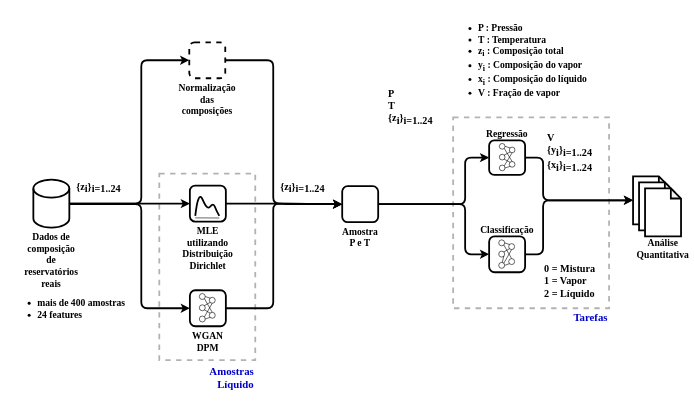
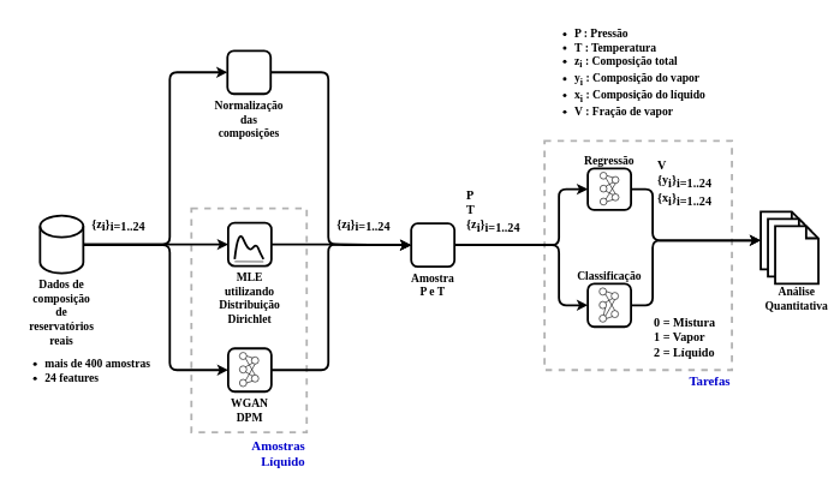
  <mxCell id="0" />
  <mxCell id="1" parent="0" />
  <mxCell id="2" value="" style="rounded=0;whiteSpace=wrap;html=1;fontColor=default;labelBackgroundColor=none;fillColor=none;strokeWidth=3;labelPosition=center;verticalLabelPosition=top;align=left;verticalAlign=bottom;spacingBottom=3;spacingTop=0;horizontal=1;spacingRight=0;spacingLeft=0;fontStyle=1;fontFamily=Trebuchet MS;shadow=0;fontSize=16;spacing=0;opacity=30;textOpacity=10;dashed=1;" parent="1" vertex="1"><mxGeometry x="755" y="195.1" width="260" height="318.4" as="geometry" /></mxCell>
  <mxCell id="3" value="" style="rounded=0;whiteSpace=wrap;html=1;fontColor=default;labelBackgroundColor=none;fillColor=none;strokeWidth=3;labelPosition=center;verticalLabelPosition=top;align=left;verticalAlign=bottom;spacingBottom=3;spacingTop=0;horizontal=1;spacingRight=0;spacingLeft=0;fontStyle=1;fontFamily=Trebuchet MS;shadow=0;fontSize=16;spacing=0;opacity=30;textOpacity=10;dashed=1;" parent="1" vertex="1"><mxGeometry x="265" y="289" width="160" height="311" as="geometry" /></mxCell>
  <mxCell id="4" style="edgeStyle=orthogonalEdgeStyle;rounded=1;orthogonalLoop=1;jettySize=auto;html=1;exitX=1;exitY=0.5;exitDx=0;exitDy=0;exitPerimeter=0;entryX=0;entryY=0.5;entryDx=0;entryDy=0;shadow=0;curved=0;fontFamily=Trebuchet MS;strokeWidth=3;" parent="1" source="7" target="9" edge="1"><mxGeometry relative="1" as="geometry"><Array as="points"><mxPoint x="235" y="339" /><mxPoint x="235" y="100" /></Array></mxGeometry></mxCell>
  <mxCell id="5" style="edgeStyle=orthogonalEdgeStyle;rounded=1;orthogonalLoop=1;jettySize=auto;html=1;exitX=1;exitY=0.5;exitDx=0;exitDy=0;exitPerimeter=0;entryX=0;entryY=0.5;entryDx=0;entryDy=0;shadow=0;curved=0;fontFamily=Trebuchet MS;strokeWidth=3;" parent="1" source="7" target="11" edge="1"><mxGeometry relative="1" as="geometry"><mxPoint x="267" y="409" as="targetPoint" /><Array as="points"><mxPoint x="225" y="339" /><mxPoint x="225" y="339" /></Array></mxGeometry></mxCell>
  <mxCell id="6" style="edgeStyle=orthogonalEdgeStyle;rounded=1;orthogonalLoop=1;jettySize=auto;html=1;exitX=1;exitY=0.5;exitDx=0;exitDy=0;exitPerimeter=0;entryX=0;entryY=0.5;entryDx=0;entryDy=0;shadow=0;curved=0;fontFamily=Trebuchet MS;strokeWidth=3;" parent="1" source="7" target="13" edge="1"><mxGeometry relative="1" as="geometry"><Array as="points"><mxPoint x="235" y="340" /><mxPoint x="235" y="514" /></Array></mxGeometry></mxCell>
  <mxCell id="7" value="&lt;font face=&quot;Trebuchet MS&quot; style=&quot;font-size: 16px;&quot;&gt;&lt;span style=&quot;font-size: 16px;&quot;&gt;Dados&lt;/span&gt; de composição de reservatórios reais&lt;/font&gt;" style="shape=cylinder3;whiteSpace=wrap;html=1;boundedLbl=1;backgroundOutline=1;size=15;labelPosition=center;verticalLabelPosition=bottom;align=center;verticalAlign=top;fontFamily=Trebuchet MS;shadow=0;fontSize=16;fontStyle=1;strokeWidth=3;" parent="1" vertex="1"><mxGeometry x="55" y="299" width="60" height="80" as="geometry" /></mxCell>
  <mxCell id="8" style="edgeStyle=orthogonalEdgeStyle;rounded=1;orthogonalLoop=1;jettySize=auto;html=1;exitX=1;exitY=0.5;exitDx=0;exitDy=0;entryX=0;entryY=0.5;entryDx=0;entryDy=0;curved=0;fontFamily=Trebuchet MS;shadow=0;strokeWidth=3;" parent="1" source="9" target="19" edge="1"><mxGeometry relative="1" as="geometry"><Array as="points"><mxPoint x="455" y="100" /><mxPoint x="455" y="339" /></Array></mxGeometry></mxCell>
- <mxCell id="9" value="Normalização das composições&lt;div&gt;&lt;br&gt;&lt;/div&gt;" style="rounded=1;whiteSpace=wrap;html=1;labelPosition=center;verticalLabelPosition=bottom;align=center;verticalAlign=top;fontFamily=Trebuchet MS;shadow=0;fontSize=16;fontStyle=1;strokeWidth=3;dashed=1;" parent="1" vertex="1"><mxGeometry x="315" y="70" width="60" height="60" as="geometry" /></mxCell>
+ <mxCell id="9" value="Normalização das composições&lt;div&gt;&lt;br&gt;&lt;/div&gt;" style="rounded=1;whiteSpace=wrap;html=1;labelPosition=center;verticalLabelPosition=bottom;align=center;verticalAlign=top;fontFamily=Trebuchet MS;shadow=0;fontSize=16;fontStyle=1;strokeWidth=3;" parent="1" vertex="1"><mxGeometry x="315" y="70" width="60" height="60" as="geometry" /></mxCell>
  <mxCell id="10" style="edgeStyle=orthogonalEdgeStyle;rounded=1;orthogonalLoop=1;jettySize=auto;html=1;exitX=1;exitY=0.5;exitDx=0;exitDy=0;curved=0;fontFamily=Trebuchet MS;shadow=0;strokeWidth=3;" parent="1" source="11" target="19" edge="1"><mxGeometry relative="1" as="geometry" /></mxCell>
  <mxCell id="11" value="MLE utilizando Distribuição Dirichlet" style="rounded=1;whiteSpace=wrap;html=1;labelPosition=center;verticalLabelPosition=bottom;align=center;verticalAlign=top;fontFamily=Trebuchet MS;shadow=0;fontSize=16;fontStyle=1;strokeWidth=3;" parent="1" vertex="1"><mxGeometry x="316" y="309" width="60" height="60" as="geometry" /></mxCell>
  <mxCell id="12" style="edgeStyle=orthogonalEdgeStyle;rounded=1;orthogonalLoop=1;jettySize=auto;html=1;exitX=1;exitY=0.5;exitDx=0;exitDy=0;entryX=0;entryY=0.5;entryDx=0;entryDy=0;curved=0;fontFamily=Trebuchet MS;shadow=0;strokeWidth=3;" parent="1" source="13" target="19" edge="1"><mxGeometry relative="1" as="geometry"><Array as="points"><mxPoint x="455" y="514" /><mxPoint x="455" y="339" /></Array></mxGeometry></mxCell>
  <mxCell id="13" value="WGAN&lt;br style=&quot;font-size: 16px;&quot;&gt;DPM" style="rounded=1;whiteSpace=wrap;html=1;labelPosition=center;verticalLabelPosition=bottom;align=center;verticalAlign=top;fontFamily=Trebuchet MS;shadow=0;fontSize=16;fontStyle=1;strokeWidth=3;" parent="1" vertex="1"><mxGeometry x="316" y="483.5" width="60" height="60" as="geometry" /></mxCell>
  <mxCell id="14" value="&lt;ul&gt;&lt;li&gt;mais de 400 amostras&lt;/li&gt;&lt;li&gt;24 features&lt;/li&gt;&lt;/ul&gt;" style="text;html=1;align=left;verticalAlign=middle;whiteSpace=wrap;rounded=0;fontFamily=Trebuchet MS;shadow=0;fontSize=16;fontStyle=1" parent="1" vertex="1"><mxGeometry x="20" y="488.5" width="220" height="50" as="geometry" /></mxCell>
  <mxCell id="15" value="Classificação" style="rounded=1;whiteSpace=wrap;html=1;labelPosition=center;verticalLabelPosition=top;align=center;verticalAlign=bottom;fontFamily=Trebuchet MS;shadow=0;fontSize=16;fontStyle=1;strokeWidth=3;" parent="1" vertex="1"><mxGeometry x="815" y="393.5" width="60" height="60" as="geometry" /></mxCell>
  <mxCell id="16" value="&lt;span style=&quot;font-size: 16px;&quot;&gt;Análise Quantitativa&lt;/span&gt;" style="text;html=1;align=center;verticalAlign=middle;whiteSpace=wrap;rounded=0;fontFamily=Trebuchet MS;shadow=0;fontSize=16;fontStyle=1" parent="1" vertex="1"><mxGeometry x="1075" y="400" width="60" height="30" as="geometry" /></mxCell>
  <mxCell id="17" style="edgeStyle=orthogonalEdgeStyle;rounded=1;orthogonalLoop=1;jettySize=auto;html=1;exitX=1;exitY=0.5;exitDx=0;exitDy=0;entryX=0;entryY=0.5;entryDx=0;entryDy=0;curved=0;strokeWidth=3;" edge="1" parent="1" source="19" target="51"><mxGeometry relative="1" as="geometry"><Array as="points"><mxPoint x="775" y="340" /><mxPoint x="775" y="262" /></Array></mxGeometry></mxCell>
  <mxCell id="18" style="edgeStyle=orthogonalEdgeStyle;rounded=1;orthogonalLoop=1;jettySize=auto;html=1;exitX=1;exitY=0.5;exitDx=0;exitDy=0;entryX=0;entryY=0.5;entryDx=0;entryDy=0;curved=0;strokeWidth=3;" edge="1" parent="1" source="19" target="15"><mxGeometry relative="1" as="geometry"><Array as="points"><mxPoint x="775" y="340" /><mxPoint x="775" y="423" /></Array></mxGeometry></mxCell>
  <mxCell id="19" value="Amostra &lt;br style=&quot;font-size: 16px;&quot;&gt;P e T" style="rounded=1;whiteSpace=wrap;html=1;labelPosition=center;verticalLabelPosition=bottom;align=center;verticalAlign=top;fontFamily=Trebuchet MS;shadow=0;fontSize=16;fontStyle=1;strokeWidth=3;" parent="1" vertex="1"><mxGeometry x="570" y="310" width="60" height="60" as="geometry" /></mxCell>
  <mxCell id="20" value="" style="group;fontFamily=Trebuchet MS;shadow=0;" parent="1" vertex="1" connectable="0"><mxGeometry x="331.75" y="489" width="26.5" height="50" as="geometry" /></mxCell>
  <mxCell id="21" value="" style="ellipse;whiteSpace=wrap;html=1;aspect=fixed;fontFamily=Trebuchet MS;shadow=0;" parent="20" vertex="1"><mxGeometry width="9.907" height="9.907" as="geometry" /></mxCell>
  <mxCell id="22" value="" style="ellipse;whiteSpace=wrap;html=1;aspect=fixed;fontFamily=Trebuchet MS;shadow=0;" parent="20" vertex="1"><mxGeometry y="18.75" width="9.907" height="9.907" as="geometry" /></mxCell>
  <mxCell id="23" value="" style="ellipse;whiteSpace=wrap;html=1;aspect=fixed;fontFamily=Trebuchet MS;shadow=0;" parent="20" vertex="1"><mxGeometry y="37.5" width="9.907" height="9.907" as="geometry" /></mxCell>
  <mxCell id="24" value="" style="ellipse;whiteSpace=wrap;html=1;aspect=fixed;fontFamily=Trebuchet MS;shadow=0;" parent="20" vertex="1"><mxGeometry x="16.593" y="6.25" width="9.907" height="9.907" as="geometry" /></mxCell>
  <mxCell id="25" style="rounded=0;orthogonalLoop=1;jettySize=auto;html=1;exitX=1;exitY=0.5;exitDx=0;exitDy=0;entryX=0;entryY=0;entryDx=0;entryDy=0;strokeColor=default;endSize=2;endArrow=none;endFill=0;fontFamily=Trebuchet MS;shadow=0;" parent="20" source="21" target="24" edge="1"><mxGeometry relative="1" as="geometry" /></mxCell>
  <mxCell id="26" style="rounded=0;orthogonalLoop=1;jettySize=auto;html=1;exitX=1;exitY=0;exitDx=0;exitDy=0;entryX=0;entryY=1;entryDx=0;entryDy=0;endSize=2;endArrow=none;endFill=0;fontFamily=Trebuchet MS;shadow=0;" parent="20" source="22" target="24" edge="1"><mxGeometry relative="1" as="geometry" /></mxCell>
  <mxCell id="27" style="rounded=0;orthogonalLoop=1;jettySize=auto;html=1;exitX=1;exitY=0;exitDx=0;exitDy=0;entryX=0.5;entryY=1;entryDx=0;entryDy=0;endSize=2;endArrow=none;endFill=0;fontFamily=Trebuchet MS;shadow=0;" parent="20" source="23" target="24" edge="1"><mxGeometry relative="1" as="geometry" /></mxCell>
  <mxCell id="28" value="" style="ellipse;whiteSpace=wrap;html=1;aspect=fixed;fontFamily=Trebuchet MS;shadow=0;" parent="20" vertex="1"><mxGeometry x="16.593" y="31.25" width="9.907" height="9.907" as="geometry" /></mxCell>
  <mxCell id="29" style="rounded=0;orthogonalLoop=1;jettySize=auto;html=1;exitX=1;exitY=1;exitDx=0;exitDy=0;entryX=0.5;entryY=0;entryDx=0;entryDy=0;endSize=2;endArrow=none;endFill=0;fontFamily=Trebuchet MS;shadow=0;" parent="20" source="21" target="28" edge="1"><mxGeometry relative="1" as="geometry" /></mxCell>
  <mxCell id="30" style="rounded=0;orthogonalLoop=1;jettySize=auto;html=1;entryX=0;entryY=0;entryDx=0;entryDy=0;endSize=2;endArrow=none;endFill=0;fontFamily=Trebuchet MS;shadow=0;exitX=1;exitY=1;exitDx=0;exitDy=0;" parent="20" source="22" target="28" edge="1"><mxGeometry relative="1" as="geometry"><mxPoint x="13.25" y="30" as="sourcePoint" /></mxGeometry></mxCell>
  <mxCell id="31" style="rounded=0;orthogonalLoop=1;jettySize=auto;html=1;exitX=1;exitY=0.5;exitDx=0;exitDy=0;entryX=0;entryY=1;entryDx=0;entryDy=0;endSize=2;endArrow=none;endFill=0;fontFamily=Trebuchet MS;shadow=0;" parent="20" source="23" target="28" edge="1"><mxGeometry relative="1" as="geometry"><mxPoint x="14.86" y="43.721" as="targetPoint" /></mxGeometry></mxCell>
  <mxCell id="32" value="" style="group;fontFamily=Trebuchet MS;shadow=0;fontSize=14;fontStyle=1;strokeWidth=3;" parent="1" vertex="1" connectable="0"><mxGeometry x="325" y="315" width="40" height="48" as="geometry" /></mxCell>
  <mxCell id="33" value="" style="endArrow=none;html=1;rounded=0;fontFamily=Trebuchet MS;shadow=0;" parent="32" edge="1"><mxGeometry width="50" height="50" relative="1" as="geometry"><mxPoint y="47.813" as="sourcePoint" /><mxPoint x="40" y="48" as="targetPoint" /></mxGeometry></mxCell>
  <mxCell id="34" value="" style="curved=1;endArrow=none;html=1;rounded=0;endFill=0;strokeWidth=3;fontFamily=Trebuchet MS;shadow=0;" parent="32" edge="1"><mxGeometry width="50" height="50" relative="1" as="geometry"><mxPoint y="44.444" as="sourcePoint" /><mxPoint x="40" y="44.444" as="targetPoint" /><Array as="points"><mxPoint x="5" /><mxPoint x="20" y="35.556" /><mxPoint x="30" y="22.222" /><mxPoint x="35" y="35.556" /></Array></mxGeometry></mxCell>
  <mxCell id="35" value="" style="group;fontFamily=Trebuchet MS;shadow=0;" parent="1" vertex="1" connectable="0"><mxGeometry x="831" y="399.5" width="26.5" height="50" as="geometry" /></mxCell>
  <mxCell id="36" value="" style="ellipse;whiteSpace=wrap;html=1;aspect=fixed;fontFamily=Trebuchet MS;shadow=0;" parent="35" vertex="1"><mxGeometry width="9.907" height="9.907" as="geometry" /></mxCell>
  <mxCell id="37" value="" style="ellipse;whiteSpace=wrap;html=1;aspect=fixed;fontFamily=Trebuchet MS;shadow=0;" parent="35" vertex="1"><mxGeometry y="18.75" width="9.907" height="9.907" as="geometry" /></mxCell>
  <mxCell id="38" value="" style="ellipse;whiteSpace=wrap;html=1;aspect=fixed;fontFamily=Trebuchet MS;shadow=0;" parent="35" vertex="1"><mxGeometry y="37.5" width="9.907" height="9.907" as="geometry" /></mxCell>
  <mxCell id="39" value="" style="ellipse;whiteSpace=wrap;html=1;aspect=fixed;fontFamily=Trebuchet MS;shadow=0;" parent="35" vertex="1"><mxGeometry x="16.593" y="6.25" width="9.907" height="9.907" as="geometry" /></mxCell>
  <mxCell id="40" style="rounded=0;orthogonalLoop=1;jettySize=auto;html=1;exitX=1;exitY=0.5;exitDx=0;exitDy=0;entryX=0;entryY=0;entryDx=0;entryDy=0;strokeColor=default;endSize=2;endArrow=none;endFill=0;fontFamily=Trebuchet MS;shadow=0;" parent="35" source="36" target="39" edge="1"><mxGeometry relative="1" as="geometry" /></mxCell>
  <mxCell id="41" style="rounded=0;orthogonalLoop=1;jettySize=auto;html=1;exitX=1;exitY=0;exitDx=0;exitDy=0;entryX=0;entryY=1;entryDx=0;entryDy=0;endSize=2;endArrow=none;endFill=0;fontFamily=Trebuchet MS;shadow=0;" parent="35" source="37" target="39" edge="1"><mxGeometry relative="1" as="geometry" /></mxCell>
  <mxCell id="42" style="rounded=0;orthogonalLoop=1;jettySize=auto;html=1;exitX=1;exitY=0;exitDx=0;exitDy=0;entryX=0.5;entryY=1;entryDx=0;entryDy=0;endSize=2;endArrow=none;endFill=0;fontFamily=Trebuchet MS;shadow=0;" parent="35" source="38" target="39" edge="1"><mxGeometry relative="1" as="geometry" /></mxCell>
  <mxCell id="43" value="" style="ellipse;whiteSpace=wrap;html=1;aspect=fixed;fontFamily=Trebuchet MS;shadow=0;" parent="35" vertex="1"><mxGeometry x="16.593" y="31.25" width="9.907" height="9.907" as="geometry" /></mxCell>
  <mxCell id="44" style="rounded=0;orthogonalLoop=1;jettySize=auto;html=1;exitX=1;exitY=1;exitDx=0;exitDy=0;entryX=0.5;entryY=0;entryDx=0;entryDy=0;endSize=2;endArrow=none;endFill=0;fontFamily=Trebuchet MS;shadow=0;" parent="35" source="36" target="43" edge="1"><mxGeometry relative="1" as="geometry" /></mxCell>
  <mxCell id="45" style="rounded=0;orthogonalLoop=1;jettySize=auto;html=1;endSize=2;endArrow=none;endFill=0;fontFamily=Trebuchet MS;shadow=0;exitX=1;exitY=1;exitDx=0;exitDy=0;" parent="35" source="37" target="38" edge="1"><mxGeometry relative="1" as="geometry"><mxPoint x="13.25" y="30" as="sourcePoint" /></mxGeometry></mxCell>
  <mxCell id="46" style="rounded=0;orthogonalLoop=1;jettySize=auto;html=1;exitX=1;exitY=0.5;exitDx=0;exitDy=0;entryX=0;entryY=1;entryDx=0;entryDy=0;endSize=2;endArrow=none;endFill=0;fontFamily=Trebuchet MS;shadow=0;" parent="35" source="38" target="43" edge="1"><mxGeometry relative="1" as="geometry"><mxPoint x="14.86" y="43.721" as="targetPoint" /></mxGeometry></mxCell>
  <mxCell id="47" value="" style="group" parent="1" vertex="1" connectable="0"><mxGeometry x="1055" y="293.5" width="80" height="100" as="geometry" /></mxCell>
  <mxCell id="48" value="" style="shape=note;whiteSpace=wrap;html=1;backgroundOutline=1;darkOpacity=0.05;size=17;fontFamily=Trebuchet MS;shadow=0;strokeWidth=3;" parent="47" vertex="1"><mxGeometry width="60" height="80" as="geometry" /></mxCell>
  <mxCell id="49" value="" style="shape=note;whiteSpace=wrap;html=1;backgroundOutline=1;darkOpacity=0.05;size=17;fontFamily=Trebuchet MS;shadow=0;strokeWidth=3;" parent="47" vertex="1"><mxGeometry x="10" y="10" width="60" height="80" as="geometry" /></mxCell>
  <mxCell id="50" value="" style="shape=note;whiteSpace=wrap;html=1;backgroundOutline=1;darkOpacity=0.05;size=17;fontFamily=Trebuchet MS;shadow=0;strokeWidth=3;" parent="47" vertex="1"><mxGeometry x="20" y="20" width="60" height="80" as="geometry" /></mxCell>
  <mxCell id="51" value="Regressão" style="rounded=1;whiteSpace=wrap;html=1;labelPosition=center;verticalLabelPosition=top;align=center;verticalAlign=bottom;fontFamily=Trebuchet MS;shadow=0;fontSize=16;fontStyle=1;strokeWidth=3;" parent="1" vertex="1"><mxGeometry x="815" y="233.5" width="60" height="57.6" as="geometry" /></mxCell>
  <mxCell id="52" value="" style="group;fontFamily=Trebuchet MS;shadow=0;" parent="1" vertex="1" connectable="0"><mxGeometry x="832" y="238.78" width="26.5" height="48" as="geometry" /></mxCell>
  <mxCell id="53" value="" style="ellipse;whiteSpace=wrap;html=1;aspect=fixed;fontFamily=Trebuchet MS;shadow=0;" parent="52" vertex="1"><mxGeometry width="9.51" height="9.51" as="geometry" /></mxCell>
  <mxCell id="54" value="" style="ellipse;whiteSpace=wrap;html=1;aspect=fixed;fontFamily=Trebuchet MS;shadow=0;" parent="52" vertex="1"><mxGeometry y="18" width="9.51" height="9.51" as="geometry" /></mxCell>
  <mxCell id="55" value="" style="ellipse;whiteSpace=wrap;html=1;aspect=fixed;fontFamily=Trebuchet MS;shadow=0;" parent="52" vertex="1"><mxGeometry y="36" width="9.51" height="9.51" as="geometry" /></mxCell>
  <mxCell id="56" value="" style="ellipse;whiteSpace=wrap;html=1;aspect=fixed;fontFamily=Trebuchet MS;shadow=0;" parent="52" vertex="1"><mxGeometry x="16.593" y="6" width="9.51" height="9.51" as="geometry" /></mxCell>
  <mxCell id="57" style="rounded=0;orthogonalLoop=1;jettySize=auto;html=1;exitX=1;exitY=0.5;exitDx=0;exitDy=0;entryX=0;entryY=0;entryDx=0;entryDy=0;strokeColor=default;endSize=2;endArrow=none;endFill=0;fontFamily=Trebuchet MS;shadow=0;" parent="52" source="53" target="56" edge="1"><mxGeometry relative="1" as="geometry" /></mxCell>
  <mxCell id="58" style="rounded=0;orthogonalLoop=1;jettySize=auto;html=1;exitX=1;exitY=0;exitDx=0;exitDy=0;entryX=0;entryY=1;entryDx=0;entryDy=0;endSize=2;endArrow=none;endFill=0;fontFamily=Trebuchet MS;shadow=0;" parent="52" source="54" target="56" edge="1"><mxGeometry relative="1" as="geometry" /></mxCell>
  <mxCell id="59" style="rounded=0;orthogonalLoop=1;jettySize=auto;html=1;exitX=1;exitY=0;exitDx=0;exitDy=0;entryX=0.5;entryY=1;entryDx=0;entryDy=0;endSize=2;endArrow=none;endFill=0;fontFamily=Trebuchet MS;shadow=0;" parent="52" source="55" target="56" edge="1"><mxGeometry relative="1" as="geometry" /></mxCell>
  <mxCell id="60" value="" style="ellipse;whiteSpace=wrap;html=1;aspect=fixed;fontFamily=Trebuchet MS;shadow=0;" parent="52" vertex="1"><mxGeometry x="16.593" y="30" width="9.51" height="9.51" as="geometry" /></mxCell>
  <mxCell id="61" style="rounded=0;orthogonalLoop=1;jettySize=auto;html=1;exitX=1;exitY=1;exitDx=0;exitDy=0;entryX=0.5;entryY=0;entryDx=0;entryDy=0;endSize=2;endArrow=none;endFill=0;fontFamily=Trebuchet MS;shadow=0;" parent="52" source="53" target="60" edge="1"><mxGeometry relative="1" as="geometry" /></mxCell>
  <mxCell id="62" style="rounded=0;orthogonalLoop=1;jettySize=auto;html=1;entryX=0;entryY=0;entryDx=0;entryDy=0;endSize=2;endArrow=none;endFill=0;fontFamily=Trebuchet MS;shadow=0;exitX=1;exitY=1;exitDx=0;exitDy=0;" parent="52" source="54" target="60" edge="1"><mxGeometry relative="1" as="geometry"><mxPoint x="13.25" y="28.8" as="sourcePoint" /></mxGeometry></mxCell>
  <mxCell id="63" style="rounded=0;orthogonalLoop=1;jettySize=auto;html=1;exitX=1;exitY=0.5;exitDx=0;exitDy=0;entryX=0;entryY=1;entryDx=0;entryDy=0;endSize=2;endArrow=none;endFill=0;fontFamily=Trebuchet MS;shadow=0;" parent="52" source="55" target="60" edge="1"><mxGeometry relative="1" as="geometry"><mxPoint x="14.86" y="41.972" as="targetPoint" /></mxGeometry></mxCell>
  <mxCell id="64" style="edgeStyle=orthogonalEdgeStyle;rounded=1;orthogonalLoop=1;jettySize=auto;html=1;exitX=1;exitY=0.5;exitDx=0;exitDy=0;entryX=0;entryY=0.5;entryDx=0;entryDy=0;entryPerimeter=0;curved=0;strokeWidth=3;" edge="1" parent="1" source="51" target="48"><mxGeometry relative="1" as="geometry"><Array as="points"><mxPoint x="905" y="262.5" /><mxPoint x="905" y="333.5" /></Array></mxGeometry></mxCell>
  <mxCell id="65" style="edgeStyle=orthogonalEdgeStyle;rounded=1;orthogonalLoop=1;jettySize=auto;html=1;exitX=1;exitY=0.5;exitDx=0;exitDy=0;entryX=0;entryY=0.5;entryDx=0;entryDy=0;entryPerimeter=0;curved=0;strokeWidth=3;" edge="1" parent="1" source="15" target="48"><mxGeometry relative="1" as="geometry"><Array as="points"><mxPoint x="905" y="423.5" /><mxPoint x="905" y="333.5" /></Array></mxGeometry></mxCell>
  <mxCell id="66" value="&lt;div style=&quot;font-size: 17px;&quot;&gt;{z&lt;sub style=&quot;font-size: 17px;&quot;&gt;i&lt;/sub&gt;}&lt;sub style=&quot;font-size: 17px;&quot;&gt;i=1..24&lt;/sub&gt;&lt;/div&gt;" style="text;html=1;align=left;verticalAlign=middle;whiteSpace=wrap;rounded=0;fontFamily=Trebuchet MS;shadow=0;fontSize=17;fontStyle=1" vertex="1" parent="1"><mxGeometry x="125" y="287.6" width="105" height="50" as="geometry" /></mxCell>
- <mxCell id="67" value="&lt;div style=&quot;font-size: 17px;&quot;&gt;P&lt;/div&gt;&lt;div style=&quot;font-size: 17px;&quot;&gt;T&lt;/div&gt;&lt;div style=&quot;font-size: 17px;&quot;&gt;{z&lt;sub style=&quot;font-size: 17px;&quot;&gt;i&lt;/sub&gt;}&lt;sub style=&quot;font-size: 17px;&quot;&gt;i=1..24&lt;/sub&gt;&lt;/div&gt;" style="text;html=1;align=left;verticalAlign=middle;whiteSpace=wrap;rounded=0;fontFamily=Trebuchet MS;shadow=0;fontSize=17;fontStyle=1" vertex="1" parent="1"><mxGeometry x="645" y="132.6" width="100" height="90" as="geometry" /></mxCell>
+ <mxCell id="67" value="&lt;div style=&quot;font-size: 17px;&quot;&gt;P&lt;/div&gt;&lt;div style=&quot;font-size: 17px;&quot;&gt;T&lt;/div&gt;&lt;div style=&quot;font-size: 17px;&quot;&gt;{z&lt;sub style=&quot;font-size: 17px;&quot;&gt;i&lt;/sub&gt;}&lt;sub style=&quot;font-size: 17px;&quot;&gt;i=1..24&lt;/sub&gt;&lt;/div&gt;" style="text;html=1;align=left;verticalAlign=middle;whiteSpace=wrap;rounded=0;fontFamily=Trebuchet MS;shadow=0;fontSize=17;fontStyle=1" vertex="1" parent="1"><mxGeometry x="645" y="247.6" width="100" height="90" as="geometry" /></mxCell>
  <mxCell id="68" value="&lt;div style=&quot;font-size: 17px;&quot;&gt;{z&lt;sub style=&quot;font-size: 17px;&quot;&gt;i&lt;/sub&gt;}&lt;sub style=&quot;font-size: 17px;&quot;&gt;i=1..24&lt;/sub&gt;&lt;/div&gt;" style="text;html=1;align=left;verticalAlign=middle;whiteSpace=wrap;rounded=0;fontFamily=Trebuchet MS;shadow=0;fontSize=17;fontStyle=1" vertex="1" parent="1"><mxGeometry x="465" y="287.6" width="105" height="50" as="geometry" /></mxCell>
  <mxCell id="69" value="&lt;div style=&quot;font-size: 17px;&quot;&gt;0 = Mistura&lt;/div&gt;&lt;div style=&quot;font-size: 17px;&quot;&gt;1 = Vapor&lt;/div&gt;&lt;div style=&quot;font-size: 17px;&quot;&gt;2 = Líquido&lt;/div&gt;" style="text;html=1;align=left;verticalAlign=middle;whiteSpace=wrap;rounded=0;fontFamily=Trebuchet MS;shadow=0;fontSize=17;fontStyle=1" vertex="1" parent="1"><mxGeometry x="905" y="423.5" width="110" height="90" as="geometry" /></mxCell>
  <mxCell id="70" value="&lt;div style=&quot;font-size: 18px;&quot;&gt;Amostras&lt;br style=&quot;font-size: 18px;&quot;&gt;Líquido&lt;/div&gt;" style="text;html=1;align=right;verticalAlign=middle;whiteSpace=wrap;rounded=0;fontFamily=Trebuchet MS;shadow=0;fontSize=18;fontStyle=1;fontColor=#0000CC;" vertex="1" parent="1"><mxGeometry x="320" y="600" width="105" height="60" as="geometry" /></mxCell>
  <mxCell id="71" value="&lt;div style=&quot;font-size: 18px;&quot;&gt;Tarefas&lt;/div&gt;" style="text;html=1;align=right;verticalAlign=middle;whiteSpace=wrap;rounded=0;fontFamily=Trebuchet MS;shadow=0;fontSize=18;fontStyle=1;fontColor=#0000CC;" vertex="1" parent="1"><mxGeometry x="910" y="513.5" width="105" height="30" as="geometry" /></mxCell>
  <mxCell id="72" value="&lt;div style=&quot;font-size: 17px;&quot;&gt;V&lt;br&gt;{y&lt;sub style=&quot;font-size: 17px;&quot;&gt;i&lt;/sub&gt;}&lt;sub style=&quot;font-size: 17px;&quot;&gt;i=1..24&lt;/sub&gt;&lt;br&gt;&lt;/div&gt;&lt;div style=&quot;font-size: 17px;&quot;&gt;{x&lt;sub style=&quot;font-size: 17px;&quot;&gt;i&lt;/sub&gt;}&lt;sub style=&quot;font-size: 17px;&quot;&gt;i=1..24&lt;/sub&gt;&lt;sub style=&quot;font-size: 17px;&quot;&gt;&lt;br&gt;&lt;/sub&gt;&lt;/div&gt;" style="text;html=1;align=left;verticalAlign=middle;whiteSpace=wrap;rounded=0;fontFamily=Trebuchet MS;shadow=0;fontSize=17;fontStyle=1" vertex="1" parent="1"><mxGeometry x="910" y="209" width="110" height="90" as="geometry" /></mxCell>
  <mxCell id="73" value="&lt;ul style=&quot;&quot;&gt;&lt;li style=&quot;&quot;&gt;&lt;span style=&quot;&quot;&gt;P : Pressão&lt;/span&gt;&lt;/li&gt;&lt;li style=&quot;&quot;&gt;&lt;span style=&quot;&quot;&gt;T : Temperatura&lt;/span&gt;&lt;/li&gt;&lt;li style=&quot;&quot;&gt;&lt;span style=&quot;&quot;&gt;z&lt;/span&gt;&lt;span style=&quot;&quot;&gt;&lt;sub&gt;i&lt;/sub&gt;&amp;nbsp;: &lt;/span&gt;&lt;font style=&quot;font-size: 16px;&quot;&gt;Composição total&lt;/font&gt;&lt;/li&gt;&lt;li&gt;&lt;span style=&quot;font-size: 16px;&quot;&gt;y&lt;/span&gt;&lt;sub&gt;i&lt;/sub&gt;&amp;nbsp;:&amp;nbsp;Composição do vapor&lt;/li&gt;&lt;li&gt;&lt;span style=&quot;font-size: 16px;&quot;&gt;x&lt;/span&gt;&lt;sub&gt;i&lt;/sub&gt;&amp;nbsp;:&amp;nbsp;Composição do líquido&lt;/li&gt;&lt;li&gt;V : Fração de vapor&lt;/li&gt;&lt;/ul&gt;" style="text;html=1;align=left;verticalAlign=middle;whiteSpace=wrap;rounded=0;fontFamily=Trebuchet MS;shadow=0;fontSize=16;fontStyle=1" vertex="1" parent="1"><mxGeometry x="755" y="20" width="280" height="160" as="geometry" /></mxCell>
